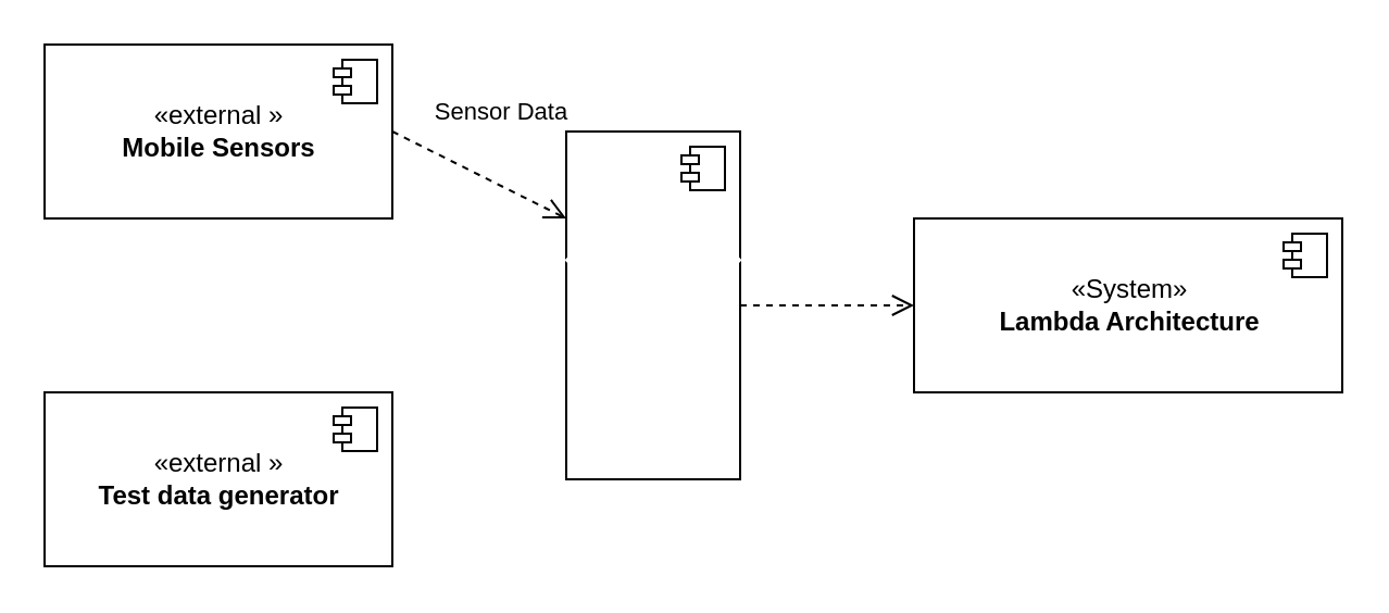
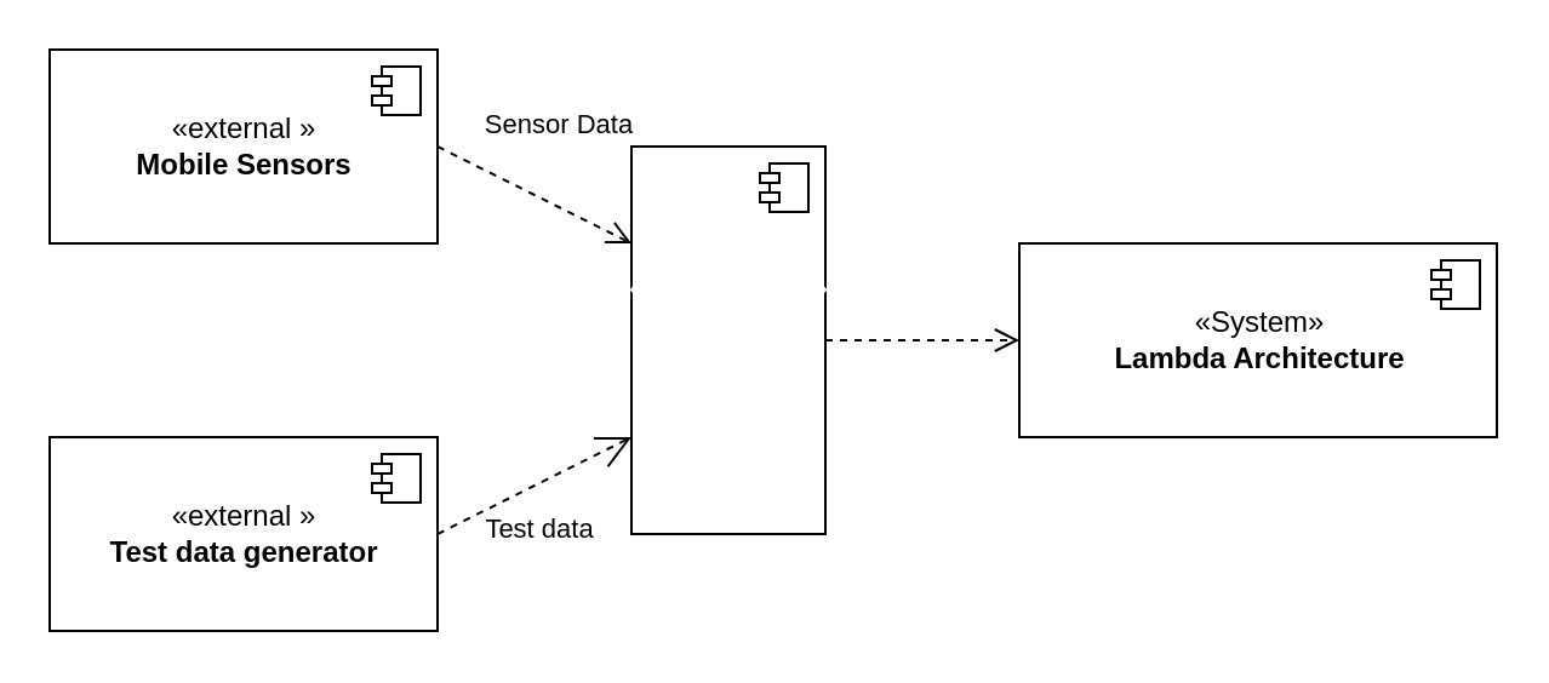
  <mxCell id="0" />
  <mxCell id="1" parent="0" />
  <mxCell id="2" value="&lt;div&gt;«System»&lt;/div&gt;&lt;b&gt;Lambda Architecture &lt;br&gt;&lt;/b&gt;" style="html=1;" vertex="1" parent="1"><mxGeometry x="420" y="100" width="197" height="80" as="geometry" /></mxCell>
  <mxCell id="3" value="" style="shape=component;jettyWidth=8;jettyHeight=4;" vertex="1" parent="2"><mxGeometry x="1" width="20" height="20" relative="1" as="geometry"><mxPoint x="-27" y="7" as="offset" /></mxGeometry></mxCell>
  <mxCell id="4" value="«external »&lt;br&gt;&lt;b&gt;Mobile Sensors &lt;br&gt;&lt;/b&gt;" style="html=1;" vertex="1" parent="1"><mxGeometry x="20" y="20" width="160" height="80" as="geometry" /></mxCell>
  <mxCell id="5" value="" style="shape=component;jettyWidth=8;jettyHeight=4;" vertex="1" parent="4"><mxGeometry x="1" width="20" height="20" relative="1" as="geometry"><mxPoint x="-27" y="7" as="offset" /></mxGeometry></mxCell>
  <mxCell id="6" value="«external »&lt;br&gt;&lt;b&gt;Test data generator&lt;br&gt;&lt;/b&gt;" style="html=1;" vertex="1" parent="1"><mxGeometry x="20" y="180" width="160" height="80" as="geometry" /></mxCell>
  <mxCell id="7" value="" style="shape=component;jettyWidth=8;jettyHeight=4;" vertex="1" parent="6"><mxGeometry x="1" width="20" height="20" relative="1" as="geometry"><mxPoint x="-27" y="7" as="offset" /></mxGeometry></mxCell>
  <mxCell id="8" value="Sensor Data" style="html=1;verticalAlign=bottom;endArrow=open;dashed=1;endSize=8;exitX=1;exitY=0.5;exitDx=0;exitDy=0;entryX=0;entryY=0.25;entryDx=0;entryDy=0;" edge="1" parent="1" source="4" target="10"><mxGeometry y="22" relative="1" as="geometry"><mxPoint x="310" y="270" as="sourcePoint" /><mxPoint x="230" y="270" as="targetPoint" /><mxPoint as="offset" /></mxGeometry></mxCell>
+ <mxCell id="9" value="&lt;div&gt;Test data&lt;/div&gt;" style="endArrow=open;endSize=12;dashed=1;html=1;exitX=1;exitY=0.5;exitDx=0;exitDy=0;entryX=0;entryY=0.75;entryDx=0;entryDy=0;" edge="1" parent="1" source="6" target="10"><mxGeometry x="-0.148" y="-17" width="160" relative="1" as="geometry"><mxPoint x="20" y="280" as="sourcePoint" /><mxPoint x="180" y="280" as="targetPoint" /><mxPoint as="offset" /></mxGeometry></mxCell>
  <mxCell id="10" value="«Messengers »&lt;br&gt;&lt;div&gt;&lt;b&gt;Kafka &lt;br&gt;&lt;/b&gt;&lt;/div&gt;&lt;div&gt;&lt;b&gt;or&lt;/b&gt;&lt;/div&gt;&lt;div&gt;&lt;b&gt; Pulsar&lt;/b&gt;&lt;/div&gt;" style="html=1;labelBackgroundColor=none;fontColor=#FFFFFF;" vertex="1" parent="1"><mxGeometry x="260" y="60" width="80" height="160" as="geometry" /></mxCell>
  <mxCell id="11" value="" style="shape=component;jettyWidth=8;jettyHeight=4;" vertex="1" parent="10"><mxGeometry x="1" width="20" height="20" relative="1" as="geometry"><mxPoint x="-27" y="7" as="offset" /></mxGeometry></mxCell>
  <mxCell id="12" value="Input Data" style="html=1;verticalAlign=bottom;endArrow=open;dashed=1;endSize=8;fontColor=#FFFFFF;exitX=1;exitY=0.5;exitDx=0;exitDy=0;entryX=0;entryY=0.5;entryDx=0;entryDy=0;" edge="1" parent="1" source="10" target="2"><mxGeometry relative="1" as="geometry"><mxPoint x="390" y="270" as="sourcePoint" /><mxPoint x="310" y="270" as="targetPoint" /></mxGeometry></mxCell>
